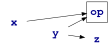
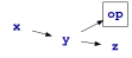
  digraph {
    rankdir=LR
    node [fontcolor=blue4 fontname="courier bold" fontsize=24 shape=none]
    edge [fontcolor=blue4 fontname="courier bold" fontsize=24]
    n1 [label=x]
    n2 [label=op shape=square]
    n3 [label=y]
    n4 [label=z]
-   n1 -> n2
+   n1 -> n3
    n3 -> n2
    n3 -> n4
  }
